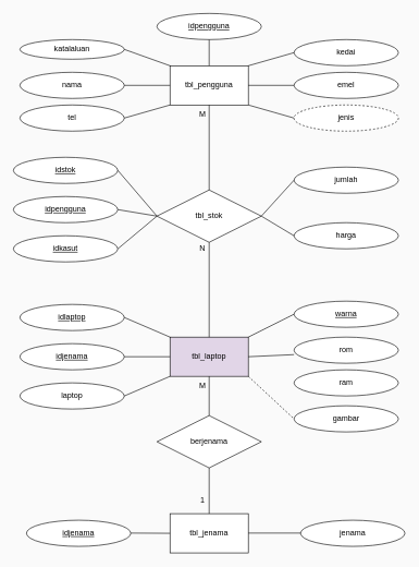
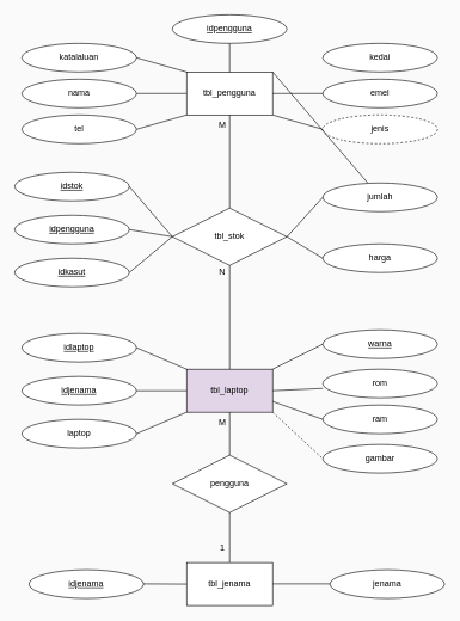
  <mxCell id="0" />
  <mxCell id="1" parent="0" />
  <mxCell id="2" value="tbl_pengguna" style="rounded=0;whiteSpace=wrap;html=1;" parent="1" vertex="1"><mxGeometry x="260" y="100" width="120" height="60" as="geometry" /></mxCell>
  <mxCell id="3" value="tbl_jenama" style="rounded=0;whiteSpace=wrap;html=1;" parent="1" vertex="1"><mxGeometry x="260" y="785" width="120" height="60" as="geometry" /></mxCell>
  <mxCell id="4" value="tbl_laptop" style="rounded=0;whiteSpace=wrap;html=1;fillColor=#e1d5e7;" parent="1" vertex="1"><mxGeometry x="260" y="515" width="120" height="60" as="geometry" /></mxCell>
  <mxCell id="5" value="harga" style="ellipse;whiteSpace=wrap;html=1;" parent="1" vertex="1"><mxGeometry x="450" y="340" width="160" height="40" as="geometry" /></mxCell>
  <mxCell id="6" value="&lt;u&gt;idpengguna&lt;/u&gt;" style="ellipse;whiteSpace=wrap;html=1;" parent="1" vertex="1"><mxGeometry x="20" y="300" width="160" height="40" as="geometry" /></mxCell>
  <mxCell id="7" value="nama" style="ellipse;whiteSpace=wrap;html=1;" parent="1" vertex="1"><mxGeometry x="30" y="110" width="160" height="40" as="geometry" /></mxCell>
- <mxCell id="8" value="katalaluan" style="ellipse;whiteSpace=wrap;html=1;" parent="1" vertex="1"><mxGeometry x="30" y="60" width="160" height="30" as="geometry" /></mxCell>
+ <mxCell id="8" value="katalaluan" style="ellipse;whiteSpace=wrap;html=1;" parent="1" vertex="1"><mxGeometry x="30" y="60" width="160" height="40" as="geometry" /></mxCell>
  <mxCell id="9" value="tel" style="ellipse;whiteSpace=wrap;html=1;" parent="1" vertex="1"><mxGeometry x="30" y="160" width="160" height="40" as="geometry" /></mxCell>
  <mxCell id="10" value="emel" style="ellipse;whiteSpace=wrap;html=1;" parent="1" vertex="1"><mxGeometry x="450" y="110" width="160" height="40" as="geometry" /></mxCell>
  <mxCell id="11" value="kedai" style="ellipse;whiteSpace=wrap;html=1;" parent="1" vertex="1"><mxGeometry x="450" y="60" width="160" height="40" as="geometry" /></mxCell>
  <mxCell id="12" value="jenis" style="ellipse;whiteSpace=wrap;html=1;dashed=1;" parent="1" vertex="1"><mxGeometry x="450" y="160" width="160" height="40" as="geometry" /></mxCell>
  <mxCell id="13" value="gambar" style="ellipse;whiteSpace=wrap;html=1;" parent="1" vertex="1"><mxGeometry x="450" y="620" width="160" height="40" as="geometry" /></mxCell>
  <mxCell id="14" value="&lt;u&gt;idjenama&lt;/u&gt;" style="ellipse;whiteSpace=wrap;html=1;" parent="1" vertex="1"><mxGeometry x="30" y="525" width="160" height="40" as="geometry" /></mxCell>
  <mxCell id="15" value="ram" style="ellipse;whiteSpace=wrap;html=1;" parent="1" vertex="1"><mxGeometry x="450" y="565" width="160" height="40" as="geometry" /></mxCell>
  <mxCell id="16" value="&lt;u&gt;idlaptop&lt;/u&gt;" style="ellipse;whiteSpace=wrap;html=1;" parent="1" vertex="1"><mxGeometry x="30" y="465" width="160" height="40" as="geometry" /></mxCell>
  <mxCell id="17" value="jenama" style="ellipse;whiteSpace=wrap;html=1;" parent="1" vertex="1"><mxGeometry x="460" y="795" width="160" height="40" as="geometry" /></mxCell>
  <mxCell id="18" value="&lt;u&gt;idjenama&lt;/u&gt;" style="ellipse;whiteSpace=wrap;html=1;" parent="1" vertex="1"><mxGeometry x="40" y="795" width="160" height="40" as="geometry" /></mxCell>
  <mxCell id="19" value="" style="endArrow=none;html=1;rounded=0;entryX=1;entryY=0.5;entryDx=0;entryDy=0;exitX=0;exitY=0;exitDx=0;exitDy=0;" parent="1" source="2" target="8" edge="1"><mxGeometry width="50" height="50" relative="1" as="geometry"><mxPoint x="250" y="100" as="sourcePoint" /><mxPoint x="350" y="330" as="targetPoint" /></mxGeometry></mxCell>
- <mxCell id="20" value="" style="endArrow=none;html=1;rounded=0;exitX=1;exitY=0;exitDx=0;exitDy=0;entryX=0;entryY=0.5;entryDx=0;entryDy=0;" parent="1" source="2" target="11" edge="1"><mxGeometry width="50" height="50" relative="1" as="geometry"><mxPoint x="300" y="380" as="sourcePoint" /><mxPoint x="350" y="120" as="targetPoint" /></mxGeometry></mxCell>
+ <mxCell id="20" value="" style="endArrow=none;html=1;rounded=0;exitX=1;exitY=0;exitDx=0;exitDy=0;" parent="1" source="2" target="49" edge="1"><mxGeometry width="50" height="50" relative="1" as="geometry"><mxPoint x="300" y="380" as="sourcePoint" /><mxPoint x="350" y="120" as="targetPoint" /></mxGeometry></mxCell>
  <mxCell id="21" value="" style="endArrow=none;html=1;rounded=0;exitX=0;exitY=0.5;exitDx=0;exitDy=0;entryX=1;entryY=0.5;entryDx=0;entryDy=0;" parent="1" source="2" target="7" edge="1"><mxGeometry width="50" height="50" relative="1" as="geometry"><mxPoint x="310" y="390" as="sourcePoint" /><mxPoint x="360" y="340" as="targetPoint" /></mxGeometry></mxCell>
  <mxCell id="22" value="" style="endArrow=none;html=1;rounded=0;exitX=1;exitY=0.5;exitDx=0;exitDy=0;" parent="1" source="9" edge="1"><mxGeometry width="50" height="50" relative="1" as="geometry"><mxPoint x="320" y="400" as="sourcePoint" /><mxPoint x="260" y="160" as="targetPoint" /></mxGeometry></mxCell>
  <mxCell id="23" value="" style="endArrow=none;html=1;rounded=0;exitX=0;exitY=0.5;exitDx=0;exitDy=0;entryX=1;entryY=0.5;entryDx=0;entryDy=0;" parent="1" source="10" target="2" edge="1"><mxGeometry width="50" height="50" relative="1" as="geometry"><mxPoint x="330" y="410" as="sourcePoint" /><mxPoint x="80" y="120" as="targetPoint" /></mxGeometry></mxCell>
  <mxCell id="24" value="" style="endArrow=none;html=1;rounded=0;entryX=1;entryY=1;entryDx=0;entryDy=0;exitX=0;exitY=0.5;exitDx=0;exitDy=0;" parent="1" source="12" target="2" edge="1"><mxGeometry width="50" height="50" relative="1" as="geometry"><mxPoint x="340" y="420" as="sourcePoint" /><mxPoint x="390" y="370" as="targetPoint" /></mxGeometry></mxCell>
  <mxCell id="25" value="" style="endArrow=none;html=1;rounded=0;exitX=0;exitY=0.5;exitDx=0;exitDy=0;entryX=1;entryY=0.5;entryDx=0;entryDy=0;" parent="1" source="35" target="6" edge="1"><mxGeometry width="50" height="50" relative="1" as="geometry"><mxPoint x="80" y="480" as="sourcePoint" /><mxPoint x="400" y="420" as="targetPoint" /></mxGeometry></mxCell>
  <mxCell id="26" value="" style="endArrow=none;html=1;rounded=0;entryX=0;entryY=0.5;entryDx=0;entryDy=0;exitX=1;exitY=0.5;exitDx=0;exitDy=0;" parent="1" source="35" target="5" edge="1"><mxGeometry width="50" height="50" relative="1" as="geometry"><mxPoint x="80" y="480" as="sourcePoint" /><mxPoint x="420" y="440" as="targetPoint" /></mxGeometry></mxCell>
  <mxCell id="27" value="" style="endArrow=none;html=1;rounded=0;exitX=1;exitY=1;exitDx=0;exitDy=0;entryX=0;entryY=0.5;entryDx=0;entryDy=0;dashed=1;" parent="1" source="4" target="13" edge="1"><mxGeometry width="50" height="50" relative="1" as="geometry"><mxPoint x="390" y="565" as="sourcePoint" /><mxPoint x="140" y="705" as="targetPoint" /></mxGeometry></mxCell>
  <mxCell id="28" value="" style="endArrow=none;html=1;rounded=0;exitX=1;exitY=0.5;exitDx=0;exitDy=0;entryX=0;entryY=0;entryDx=0;entryDy=0;" parent="1" source="16" target="4" edge="1"><mxGeometry width="50" height="50" relative="1" as="geometry"><mxPoint x="400" y="575" as="sourcePoint" /><mxPoint x="450" y="525" as="targetPoint" /></mxGeometry></mxCell>
+ <mxCell id="29" value="" style="endArrow=none;html=1;rounded=0;exitX=0;exitY=0.5;exitDx=0;exitDy=0;entryX=1;entryY=0.75;entryDx=0;entryDy=0;" parent="1" source="15" target="4" edge="1"><mxGeometry width="50" height="50" relative="1" as="geometry"><mxPoint x="410" y="585" as="sourcePoint" /><mxPoint x="460" y="535" as="targetPoint" /></mxGeometry></mxCell>
  <mxCell id="30" value="" style="endArrow=none;html=1;rounded=0;exitX=0;exitY=0.5;exitDx=0;exitDy=0;entryX=1;entryY=0.5;entryDx=0;entryDy=0;" parent="1" source="4" target="14" edge="1"><mxGeometry width="50" height="50" relative="1" as="geometry"><mxPoint x="420" y="595" as="sourcePoint" /><mxPoint x="470" y="545" as="targetPoint" /></mxGeometry></mxCell>
  <mxCell id="31" value="" style="endArrow=none;html=1;rounded=0;exitX=0;exitY=0.5;exitDx=0;exitDy=0;entryX=1;entryY=0;entryDx=0;entryDy=0;" parent="1" source="32" target="4" edge="1"><mxGeometry width="50" height="50" relative="1" as="geometry"><mxPoint x="430" y="605" as="sourcePoint" /><mxPoint x="80" y="735" as="targetPoint" /></mxGeometry></mxCell>
  <mxCell id="32" value="&lt;u&gt;warna&lt;/u&gt;" style="ellipse;whiteSpace=wrap;html=1;" parent="1" vertex="1"><mxGeometry x="450" y="460" width="160" height="40" as="geometry" /></mxCell>
  <mxCell id="33" value="" style="endArrow=none;html=1;rounded=0;exitX=0;exitY=0.5;exitDx=0;exitDy=0;entryX=1;entryY=0.5;entryDx=0;entryDy=0;" parent="1" edge="1"><mxGeometry width="50" height="50" relative="1" as="geometry"><mxPoint x="460" y="814.66" as="sourcePoint" /><mxPoint x="380" y="814.66" as="targetPoint" /></mxGeometry></mxCell>
  <mxCell id="34" value="" style="endArrow=none;html=1;rounded=0;exitX=1;exitY=0.5;exitDx=0;exitDy=0;" parent="1" edge="1"><mxGeometry width="50" height="50" relative="1" as="geometry"><mxPoint x="200" y="814.66" as="sourcePoint" /><mxPoint x="260" y="815" as="targetPoint" /></mxGeometry></mxCell>
  <mxCell id="35" value="tbl_stok" style="rhombus;whiteSpace=wrap;html=1;" parent="1" vertex="1"><mxGeometry x="240" y="290" width="160" height="80" as="geometry" /></mxCell>
- <mxCell id="36" value="berjenama" style="rhombus;whiteSpace=wrap;html=1;" parent="1" vertex="1"><mxGeometry x="240" y="635" width="160" height="80" as="geometry" /></mxCell>
+ <mxCell id="36" value="pengguna" style="rhombus;whiteSpace=wrap;html=1;" parent="1" vertex="1"><mxGeometry x="240" y="635" width="160" height="80" as="geometry" /></mxCell>
  <mxCell id="37" value="" style="endArrow=none;html=1;rounded=0;entryX=0.5;entryY=0;entryDx=0;entryDy=0;exitX=0.5;exitY=1;exitDx=0;exitDy=0;" parent="1" source="4" target="36" edge="1"><mxGeometry width="50" height="50" relative="1" as="geometry"><mxPoint x="80" y="525" as="sourcePoint" /><mxPoint x="640" y="595" as="targetPoint" /></mxGeometry></mxCell>
  <mxCell id="38" value="" style="endArrow=none;html=1;rounded=0;exitX=0.5;exitY=1;exitDx=0;exitDy=0;entryX=0.5;entryY=0;entryDx=0;entryDy=0;" parent="1" source="36" target="3" edge="1"><mxGeometry width="50" height="50" relative="1" as="geometry"><mxPoint x="600" y="655" as="sourcePoint" /><mxPoint x="650" y="605" as="targetPoint" /></mxGeometry></mxCell>
  <mxCell id="39" value="" style="endArrow=none;html=1;rounded=0;entryX=0.5;entryY=1;entryDx=0;entryDy=0;exitX=0.5;exitY=0;exitDx=0;exitDy=0;" parent="1" source="35" target="2" edge="1"><mxGeometry width="50" height="50" relative="1" as="geometry"><mxPoint x="610" y="640" as="sourcePoint" /><mxPoint x="660" y="590" as="targetPoint" /></mxGeometry></mxCell>
  <mxCell id="40" value="M" style="text;html=1;strokeColor=none;fillColor=none;align=center;verticalAlign=middle;whiteSpace=wrap;rounded=0;" parent="1" vertex="1"><mxGeometry x="280" y="160" width="60" height="30" as="geometry" /></mxCell>
  <mxCell id="41" value="" style="endArrow=none;html=1;rounded=0;exitX=0.5;exitY=1;exitDx=0;exitDy=0;entryX=0.5;entryY=0;entryDx=0;entryDy=0;" parent="1" source="35" target="4" edge="1"><mxGeometry width="50" height="50" relative="1" as="geometry"><mxPoint x="20" y="340" as="sourcePoint" /><mxPoint x="20" y="410" as="targetPoint" /></mxGeometry></mxCell>
  <mxCell id="42" value="N" style="text;html=1;strokeColor=none;fillColor=none;align=center;verticalAlign=middle;whiteSpace=wrap;rounded=0;" parent="1" vertex="1"><mxGeometry x="280" y="365" width="60" height="30" as="geometry" /></mxCell>
  <mxCell id="43" value="" style="endArrow=none;html=1;rounded=0;entryX=1;entryY=0.5;entryDx=0;entryDy=0;exitX=0;exitY=0.5;exitDx=0;exitDy=0;" parent="1" source="35" target="44" edge="1"><mxGeometry width="50" height="50" relative="1" as="geometry"><mxPoint x="100" y="300" as="sourcePoint" /><mxPoint x="350" y="370" as="targetPoint" /></mxGeometry></mxCell>
  <mxCell id="44" value="&lt;u&gt;idkasut&lt;/u&gt;" style="ellipse;whiteSpace=wrap;html=1;" parent="1" vertex="1"><mxGeometry x="20" y="360" width="160" height="40" as="geometry" /></mxCell>
  <mxCell id="45" value="M" style="text;html=1;strokeColor=none;fillColor=none;align=center;verticalAlign=middle;whiteSpace=wrap;rounded=0;" parent="1" vertex="1"><mxGeometry x="280" y="575" width="60" height="30" as="geometry" /></mxCell>
  <mxCell id="46" value="1" style="text;html=1;align=center;verticalAlign=middle;whiteSpace=wrap;rounded=0;" parent="1" vertex="1"><mxGeometry x="280" y="750" width="60" height="30" as="geometry" /></mxCell>
  <mxCell id="47" value="&lt;u&gt;idpengguna&lt;/u&gt;" style="ellipse;whiteSpace=wrap;html=1;" parent="1" vertex="1"><mxGeometry x="240" y="20" width="160" height="40" as="geometry" /></mxCell>
  <mxCell id="48" value="" style="endArrow=none;html=1;rounded=0;exitX=0.5;exitY=0;exitDx=0;exitDy=0;entryX=0.5;entryY=1;entryDx=0;entryDy=0;" parent="1" source="2" target="47" edge="1"><mxGeometry width="50" height="50" relative="1" as="geometry"><mxPoint x="310" y="100" as="sourcePoint" /><mxPoint x="380" y="80" as="targetPoint" /></mxGeometry></mxCell>
  <mxCell id="49" value="jumlah" style="ellipse;whiteSpace=wrap;html=1;" parent="1" vertex="1"><mxGeometry x="450" y="255" width="160" height="40" as="geometry" /></mxCell>
  <mxCell id="50" value="" style="endArrow=none;html=1;rounded=0;entryX=0;entryY=0.5;entryDx=0;entryDy=0;exitX=1;exitY=0.5;exitDx=0;exitDy=0;" parent="1" source="35" target="49" edge="1"><mxGeometry width="50" height="50" relative="1" as="geometry"><mxPoint x="410" y="340" as="sourcePoint" /><mxPoint x="460" y="260" as="targetPoint" /></mxGeometry></mxCell>
  <mxCell id="51" value="&lt;u&gt;idstok&lt;/u&gt;" style="ellipse;whiteSpace=wrap;html=1;" parent="1" vertex="1"><mxGeometry x="20" y="240" width="160" height="40" as="geometry" /></mxCell>
  <mxCell id="52" value="" style="endArrow=none;html=1;rounded=0;entryX=1;entryY=0.5;entryDx=0;entryDy=0;" parent="1" target="51" edge="1"><mxGeometry width="50" height="50" relative="1" as="geometry"><mxPoint x="240" y="330" as="sourcePoint" /><mxPoint x="460" y="260" as="targetPoint" /></mxGeometry></mxCell>
  <mxCell id="53" value="laptop" style="ellipse;whiteSpace=wrap;html=1;" parent="1" vertex="1"><mxGeometry x="30" y="585" width="160" height="40" as="geometry" /></mxCell>
  <mxCell id="54" value="" style="endArrow=none;html=1;rounded=0;exitX=0;exitY=1;exitDx=0;exitDy=0;entryX=1;entryY=0.5;entryDx=0;entryDy=0;" parent="1" source="4" target="53" edge="1"><mxGeometry width="50" height="50" relative="1" as="geometry"><mxPoint x="270" y="555" as="sourcePoint" /><mxPoint x="200" y="555" as="targetPoint" /></mxGeometry></mxCell>
  <mxCell id="55" value="rom" style="ellipse;whiteSpace=wrap;html=1;" parent="1" vertex="1"><mxGeometry x="450" y="515" width="160" height="40" as="geometry" /></mxCell>
  <mxCell id="56" value="" style="endArrow=none;html=1;rounded=0;exitX=0;exitY=0.669;exitDx=0;exitDy=0;entryX=1;entryY=0.5;entryDx=0;entryDy=0;exitPerimeter=0;" parent="1" source="55" target="4" edge="1"><mxGeometry width="50" height="50" relative="1" as="geometry"><mxPoint x="460" y="595" as="sourcePoint" /><mxPoint x="390" y="555" as="targetPoint" /></mxGeometry></mxCell>
